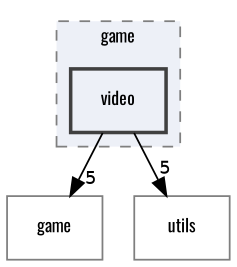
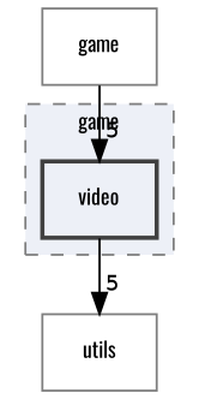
  digraph {
    compound=true
    fontname=Oswald
    node [color=grey50 fillcolor="#edf0f7" fontname=Oswald fontsize=10 shape=box]
    edge [fontname=Oswald fontsize=10 headlabel=5 labeldistance=1.5 labelfontname=Helvetica labelfontsize=10]
    n1 [color=grey25 label=video style="filled,bold,"]
    n2 [label=game]
    n3 [label=utils]
    subgraph cluster_1 {
      bgcolor="#edf0f7"
      fontsize=10
      label=game
      pencolor=grey50
      style="filled,dashed,"
      n1
    }
-   n1 -> n2
+   n2 -> n1
    n1 -> n3
  }
